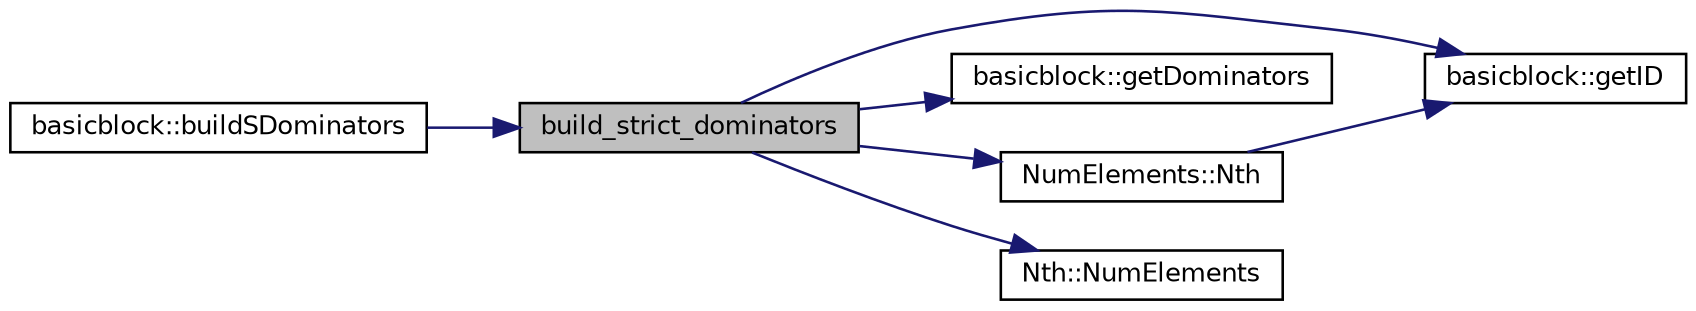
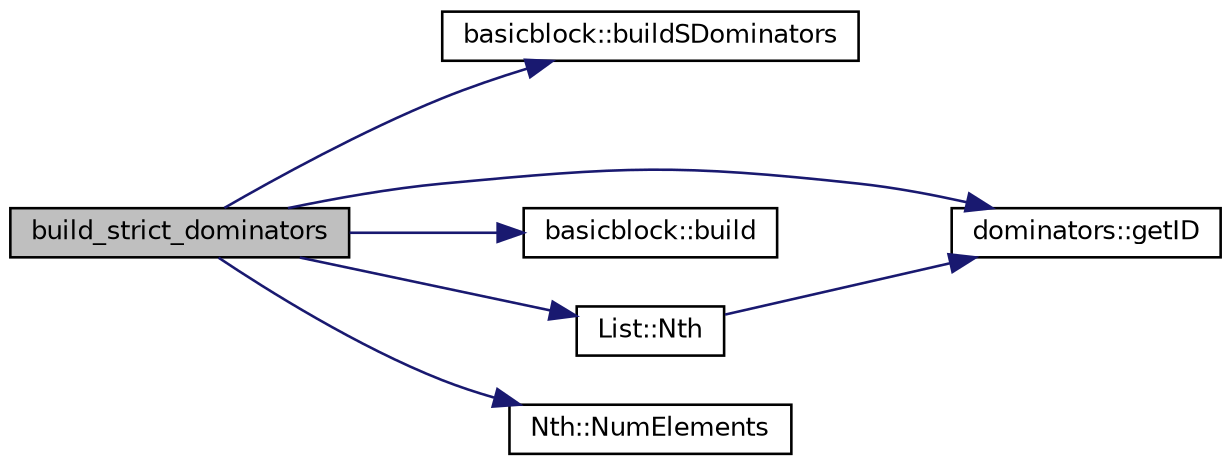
  digraph {
    rankdir=LR
    node [color=black fillcolor=white fontname=Helvetica fontsize=10 shape=record style=filled]
    edge [color=midnightblue fontname=Helvetica fontsize=10 labelfontname=Helvetica labelfontsize=10 style=solid]
    n1 [fillcolor=grey75 fontcolor=black height=0.2 label=build_strict_dominators width=0.4]
    n2 [height=0.2 label="basicblock::buildSDominators" width=0.4]
-   n3 [height=0.2 label="basicblock::getID" width=0.4]
-   n4 [height=0.2 label="basicblock::getDominators" width=0.4]
-   n5 [height=0.2 label="NumElements::Nth" width=0.4]
+   n3 [height=0.2 label="dominators::getID" width=0.4]
+   n4 [height=0.2 label="basicblock::build" width=0.4]
+   n5 [height=0.2 label="List::Nth" width=0.4]
    n6 [height=0.2 label="Nth::NumElements" width=0.4]
-   n2 -> n1
+   n1 -> n2
    n1 -> n3
    n1 -> n4
    n1 -> n5
    n1 -> n6
    n5 -> n3
  }
